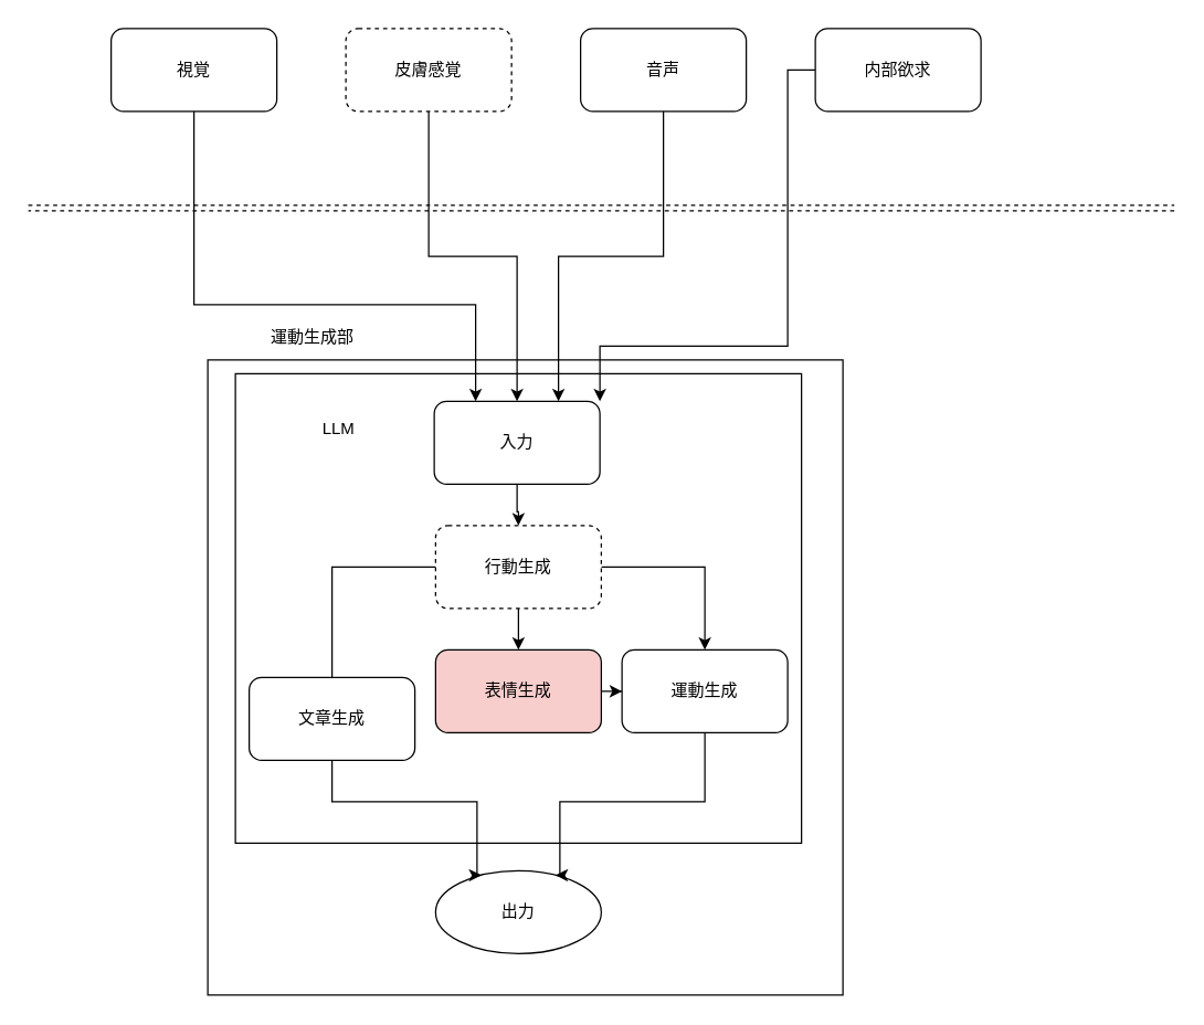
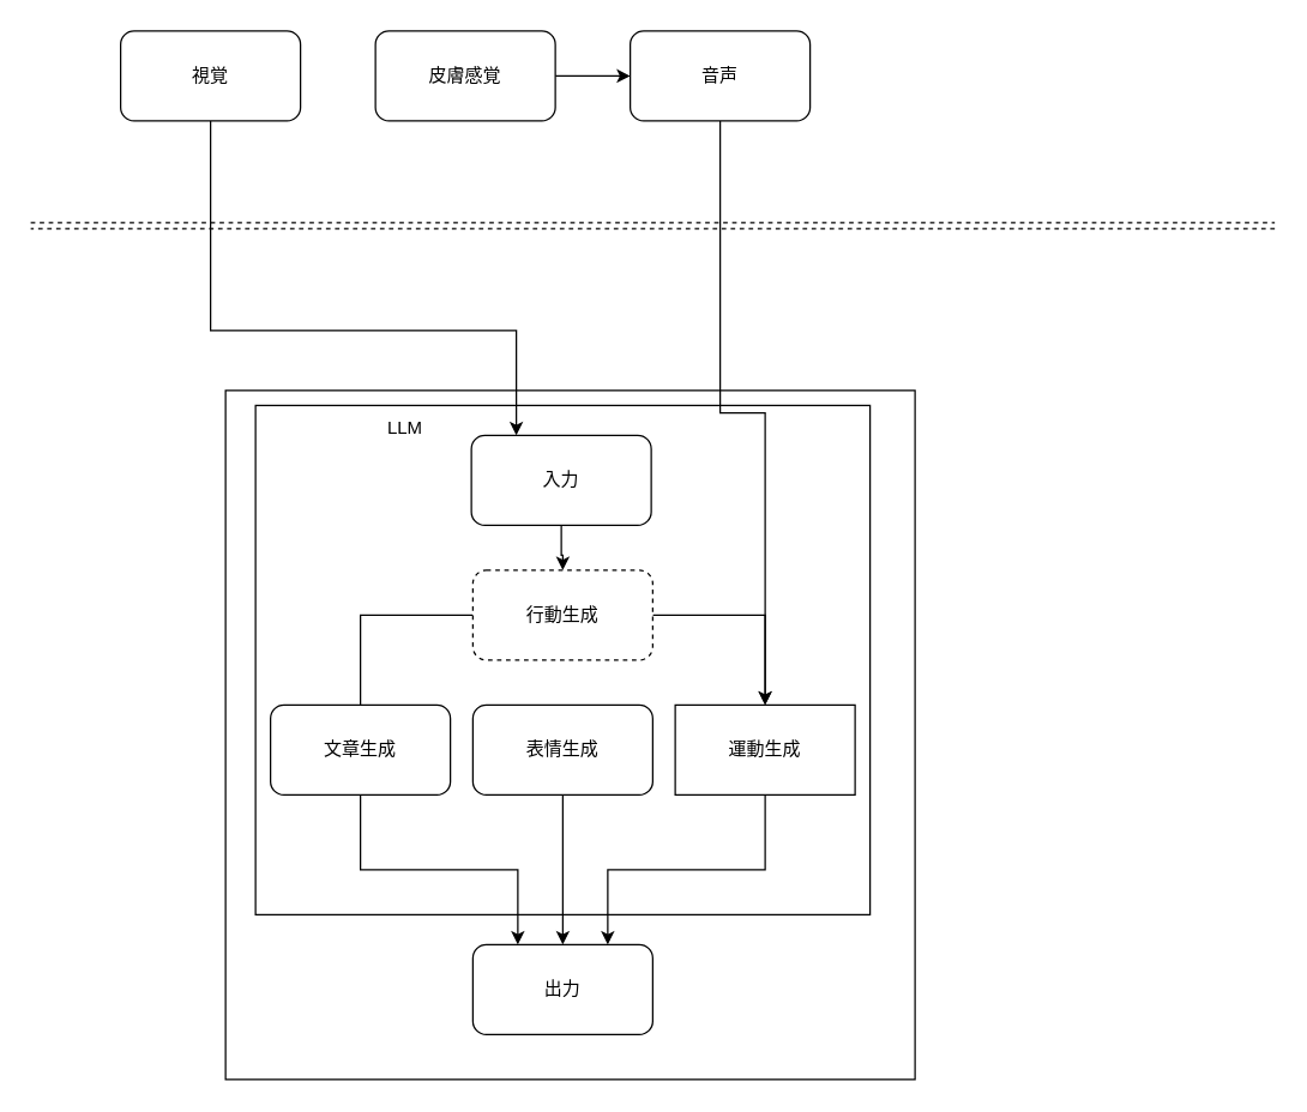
  <mxCell id="0" />
  <mxCell id="1" parent="0" />
  <mxCell id="2" value="" style="whiteSpace=wrap;html=1;aspect=fixed;" parent="1" vertex="1"><mxGeometry x="150" y="260" width="460" height="460" as="geometry" /></mxCell>
  <mxCell id="3" value="" style="rounded=0;whiteSpace=wrap;html=1;" parent="1" vertex="1"><mxGeometry x="170" y="270" width="410" height="340" as="geometry" /></mxCell>
  <mxCell id="4" style="edgeStyle=orthogonalEdgeStyle;rounded=0;orthogonalLoop=1;jettySize=auto;html=1;" parent="1" source="5" target="19" edge="1"><mxGeometry relative="1" as="geometry" /></mxCell>
  <mxCell id="5" value="入力" style="rounded=1;whiteSpace=wrap;html=1;" parent="1" vertex="1"><mxGeometry x="314" y="290" width="120" height="60" as="geometry" /></mxCell>
  <mxCell id="6" style="edgeStyle=orthogonalEdgeStyle;rounded=0;orthogonalLoop=1;jettySize=auto;html=1;entryX=0.25;entryY=0;entryDx=0;entryDy=0;" parent="1" source="7" target="5" edge="1"><mxGeometry relative="1" as="geometry"><mxPoint x="150" y="320" as="targetPoint" /><Array as="points"><mxPoint x="140" y="220" /><mxPoint x="344" y="220" /></Array></mxGeometry></mxCell>
  <mxCell id="7" value="視覚" style="rounded=1;whiteSpace=wrap;html=1;" parent="1" vertex="1"><mxGeometry x="80" y="20" width="120" height="60" as="geometry" /></mxCell>
  <mxCell id="8" value="" style="endArrow=none;dashed=1;html=1;rounded=0;shape=link;" parent="1" edge="1"><mxGeometry width="50" height="50" relative="1" as="geometry"><mxPoint y="150" as="sourcePoint" x="20" /><mxPoint x="850" y="150" as="targetPoint" /></mxGeometry></mxCell>
- <mxCell id="9" style="edgeStyle=orthogonalEdgeStyle;rounded=0;orthogonalLoop=1;jettySize=auto;html=1;entryX=1;entryY=0;entryDx=0;entryDy=0;" parent="1" source="10" target="5" edge="1"><mxGeometry relative="1" as="geometry"><Array as="points"><mxPoint x="570" y="50" /><mxPoint x="570" y="250" /></Array></mxGeometry></mxCell>
- <mxCell id="10" value="内部欲求" style="rounded=1;whiteSpace=wrap;html=1;" parent="1" vertex="1"><mxGeometry x="590" y="20" width="120" height="60" as="geometry" /></mxCell>
- <mxCell id="11" style="edgeStyle=orthogonalEdgeStyle;rounded=0;orthogonalLoop=1;jettySize=auto;html=1;entryX=0.5;entryY=0;entryDx=0;entryDy=0;" parent="1" source="12" target="5" edge="1"><mxGeometry relative="1" as="geometry" /></mxCell>
- <mxCell id="12" value="皮膚感覚" style="rounded=1;whiteSpace=wrap;html=1;dashed=1;" parent="1" vertex="1"><mxGeometry x="250" y="20" width="120" height="60" as="geometry" /></mxCell>
- <mxCell id="13" style="edgeStyle=orthogonalEdgeStyle;rounded=0;orthogonalLoop=1;jettySize=auto;html=1;entryX=0.75;entryY=0;entryDx=0;entryDy=0;" parent="1" source="14" target="5" edge="1"><mxGeometry relative="1" as="geometry" /></mxCell>
+ <mxCell id="11" style="edgeStyle=orthogonalEdgeStyle;rounded=0;orthogonalLoop=1;jettySize=auto;html=1;" parent="1" source="12" target="14" edge="1"><mxGeometry relative="1" as="geometry" /></mxCell>
+ <mxCell id="12" value="皮膚感覚" style="rounded=1;whiteSpace=wrap;html=1;" parent="1" vertex="1"><mxGeometry x="250" y="20" width="120" height="60" as="geometry" /></mxCell>
+ <mxCell id="13" style="edgeStyle=orthogonalEdgeStyle;rounded=0;orthogonalLoop=1;jettySize=auto;html=1;" parent="1" source="14" target="27" edge="1"><mxGeometry relative="1" as="geometry" /></mxCell>
  <mxCell id="14" value="音声" style="rounded=1;whiteSpace=wrap;html=1;" parent="1" vertex="1"><mxGeometry x="420" y="20" width="120" height="60" as="geometry" /></mxCell>
- <mxCell id="15" value="運動生成部" style="text;strokeColor=none;fillColor=none;spacingLeft=4;spacingRight=4;overflow=hidden;rotatable=0;points=[[0,0.5],[1,0.5]];portConstraint=eastwest;fontSize=12;whiteSpace=wrap;html=1;" parent="1" vertex="1"><mxGeometry x="190" y="230" width="80" height="30" as="geometry" /></mxCell>
- <mxCell id="16" style="edgeStyle=orthogonalEdgeStyle;rounded=0;orthogonalLoop=1;jettySize=auto;html=1;" edge="1" parent="1" source="19" target="25"><mxGeometry relative="1" as="geometry" /></mxCell>
  <mxCell id="17" style="edgeStyle=orthogonalEdgeStyle;rounded=0;orthogonalLoop=1;jettySize=auto;html=1;entryX=0.5;entryY=0;entryDx=0;entryDy=0;" edge="1" parent="1" source="19" target="27"><mxGeometry relative="1" as="geometry" /></mxCell>
  <mxCell id="18" style="edgeStyle=orthogonalEdgeStyle;rounded=0;orthogonalLoop=1;jettySize=auto;html=1;endArrow=none;" edge="1" parent="1" source="19" target="23"><mxGeometry relative="1" as="geometry" /></mxCell>
  <mxCell id="19" value="行動生成" style="rounded=1;whiteSpace=wrap;html=1;dashed=1;" parent="1" vertex="1"><mxGeometry x="315" y="380" width="120" height="60" as="geometry" /></mxCell>
- <mxCell id="20" value="出力" style="ellipse;whiteSpace=wrap;html=1;" parent="1" vertex="1"><mxGeometry x="315" y="630" width="120" height="60" as="geometry" /></mxCell>
- <mxCell id="21" value="LLM" style="text;html=1;strokeColor=none;fillColor=none;align=center;verticalAlign=middle;whiteSpace=wrap;rounded=0;" parent="1" vertex="1"><mxGeometry x="215" y="295" width="60" height="30" as="geometry" /></mxCell>
+ <mxCell id="20" value="出力" style="rounded=1;whiteSpace=wrap;html=1;" parent="1" vertex="1"><mxGeometry x="315" y="630" width="120" height="60" as="geometry" /></mxCell>
+ <mxCell id="21" value="LLM" style="text;html=1;strokeColor=none;fillColor=none;align=center;verticalAlign=middle;whiteSpace=wrap;rounded=0;" parent="1" vertex="1"><mxGeometry x="240" y="270" width="60" height="30" as="geometry" /></mxCell>
  <mxCell id="22" style="edgeStyle=orthogonalEdgeStyle;rounded=0;orthogonalLoop=1;jettySize=auto;html=1;entryX=0.25;entryY=0;entryDx=0;entryDy=0;" edge="1" parent="1" source="23" target="20"><mxGeometry relative="1" as="geometry"><Array as="points"><mxPoint x="240" y="580" /><mxPoint x="345" y="580" /></Array></mxGeometry></mxCell>
- <mxCell id="23" value="文章生成" style="rounded=1;whiteSpace=wrap;html=1;" vertex="1" parent="1"><mxGeometry x="180" y="490" width="120" height="60" as="geometry" /></mxCell>
- <mxCell id="24" style="edgeStyle=orthogonalEdgeStyle;rounded=0;orthogonalLoop=1;jettySize=auto;html=1;" edge="1" parent="1" source="25" target="27"><mxGeometry relative="1" as="geometry" /></mxCell>
- <mxCell id="25" value="表情生成" style="rounded=1;whiteSpace=wrap;html=1;fillColor=#f8cecc;" vertex="1" parent="1"><mxGeometry x="315" y="470" width="120" height="60" as="geometry" /></mxCell>
+ <mxCell id="23" value="文章生成" style="rounded=1;whiteSpace=wrap;html=1;" vertex="1" parent="1"><mxGeometry x="180" y="470" width="120" height="60" as="geometry" /></mxCell>
+ <mxCell id="24" style="edgeStyle=orthogonalEdgeStyle;rounded=0;orthogonalLoop=1;jettySize=auto;html=1;entryX=0.5;entryY=0;entryDx=0;entryDy=0;" edge="1" parent="1" source="25" target="20"><mxGeometry relative="1" as="geometry" /></mxCell>
+ <mxCell id="25" value="表情生成" style="rounded=1;whiteSpace=wrap;html=1;" vertex="1" parent="1"><mxGeometry x="315" y="470" width="120" height="60" as="geometry" /></mxCell>
  <mxCell id="26" style="edgeStyle=orthogonalEdgeStyle;rounded=0;orthogonalLoop=1;jettySize=auto;html=1;entryX=0.75;entryY=0;entryDx=0;entryDy=0;" edge="1" parent="1" source="27" target="20"><mxGeometry relative="1" as="geometry"><Array as="points"><mxPoint x="510" y="580" /><mxPoint x="405" y="580" /></Array></mxGeometry></mxCell>
- <mxCell id="27" value="運動生成" style="rounded=1;whiteSpace=wrap;html=1;" vertex="1" parent="1"><mxGeometry x="450" y="470" width="120" height="60" as="geometry" /></mxCell>
+ <mxCell id="27" value="運動生成" style="whiteSpace=wrap;html=1;rounded=0;" vertex="1" parent="1"><mxGeometry x="450" y="470" width="120" height="60" as="geometry" /></mxCell>
